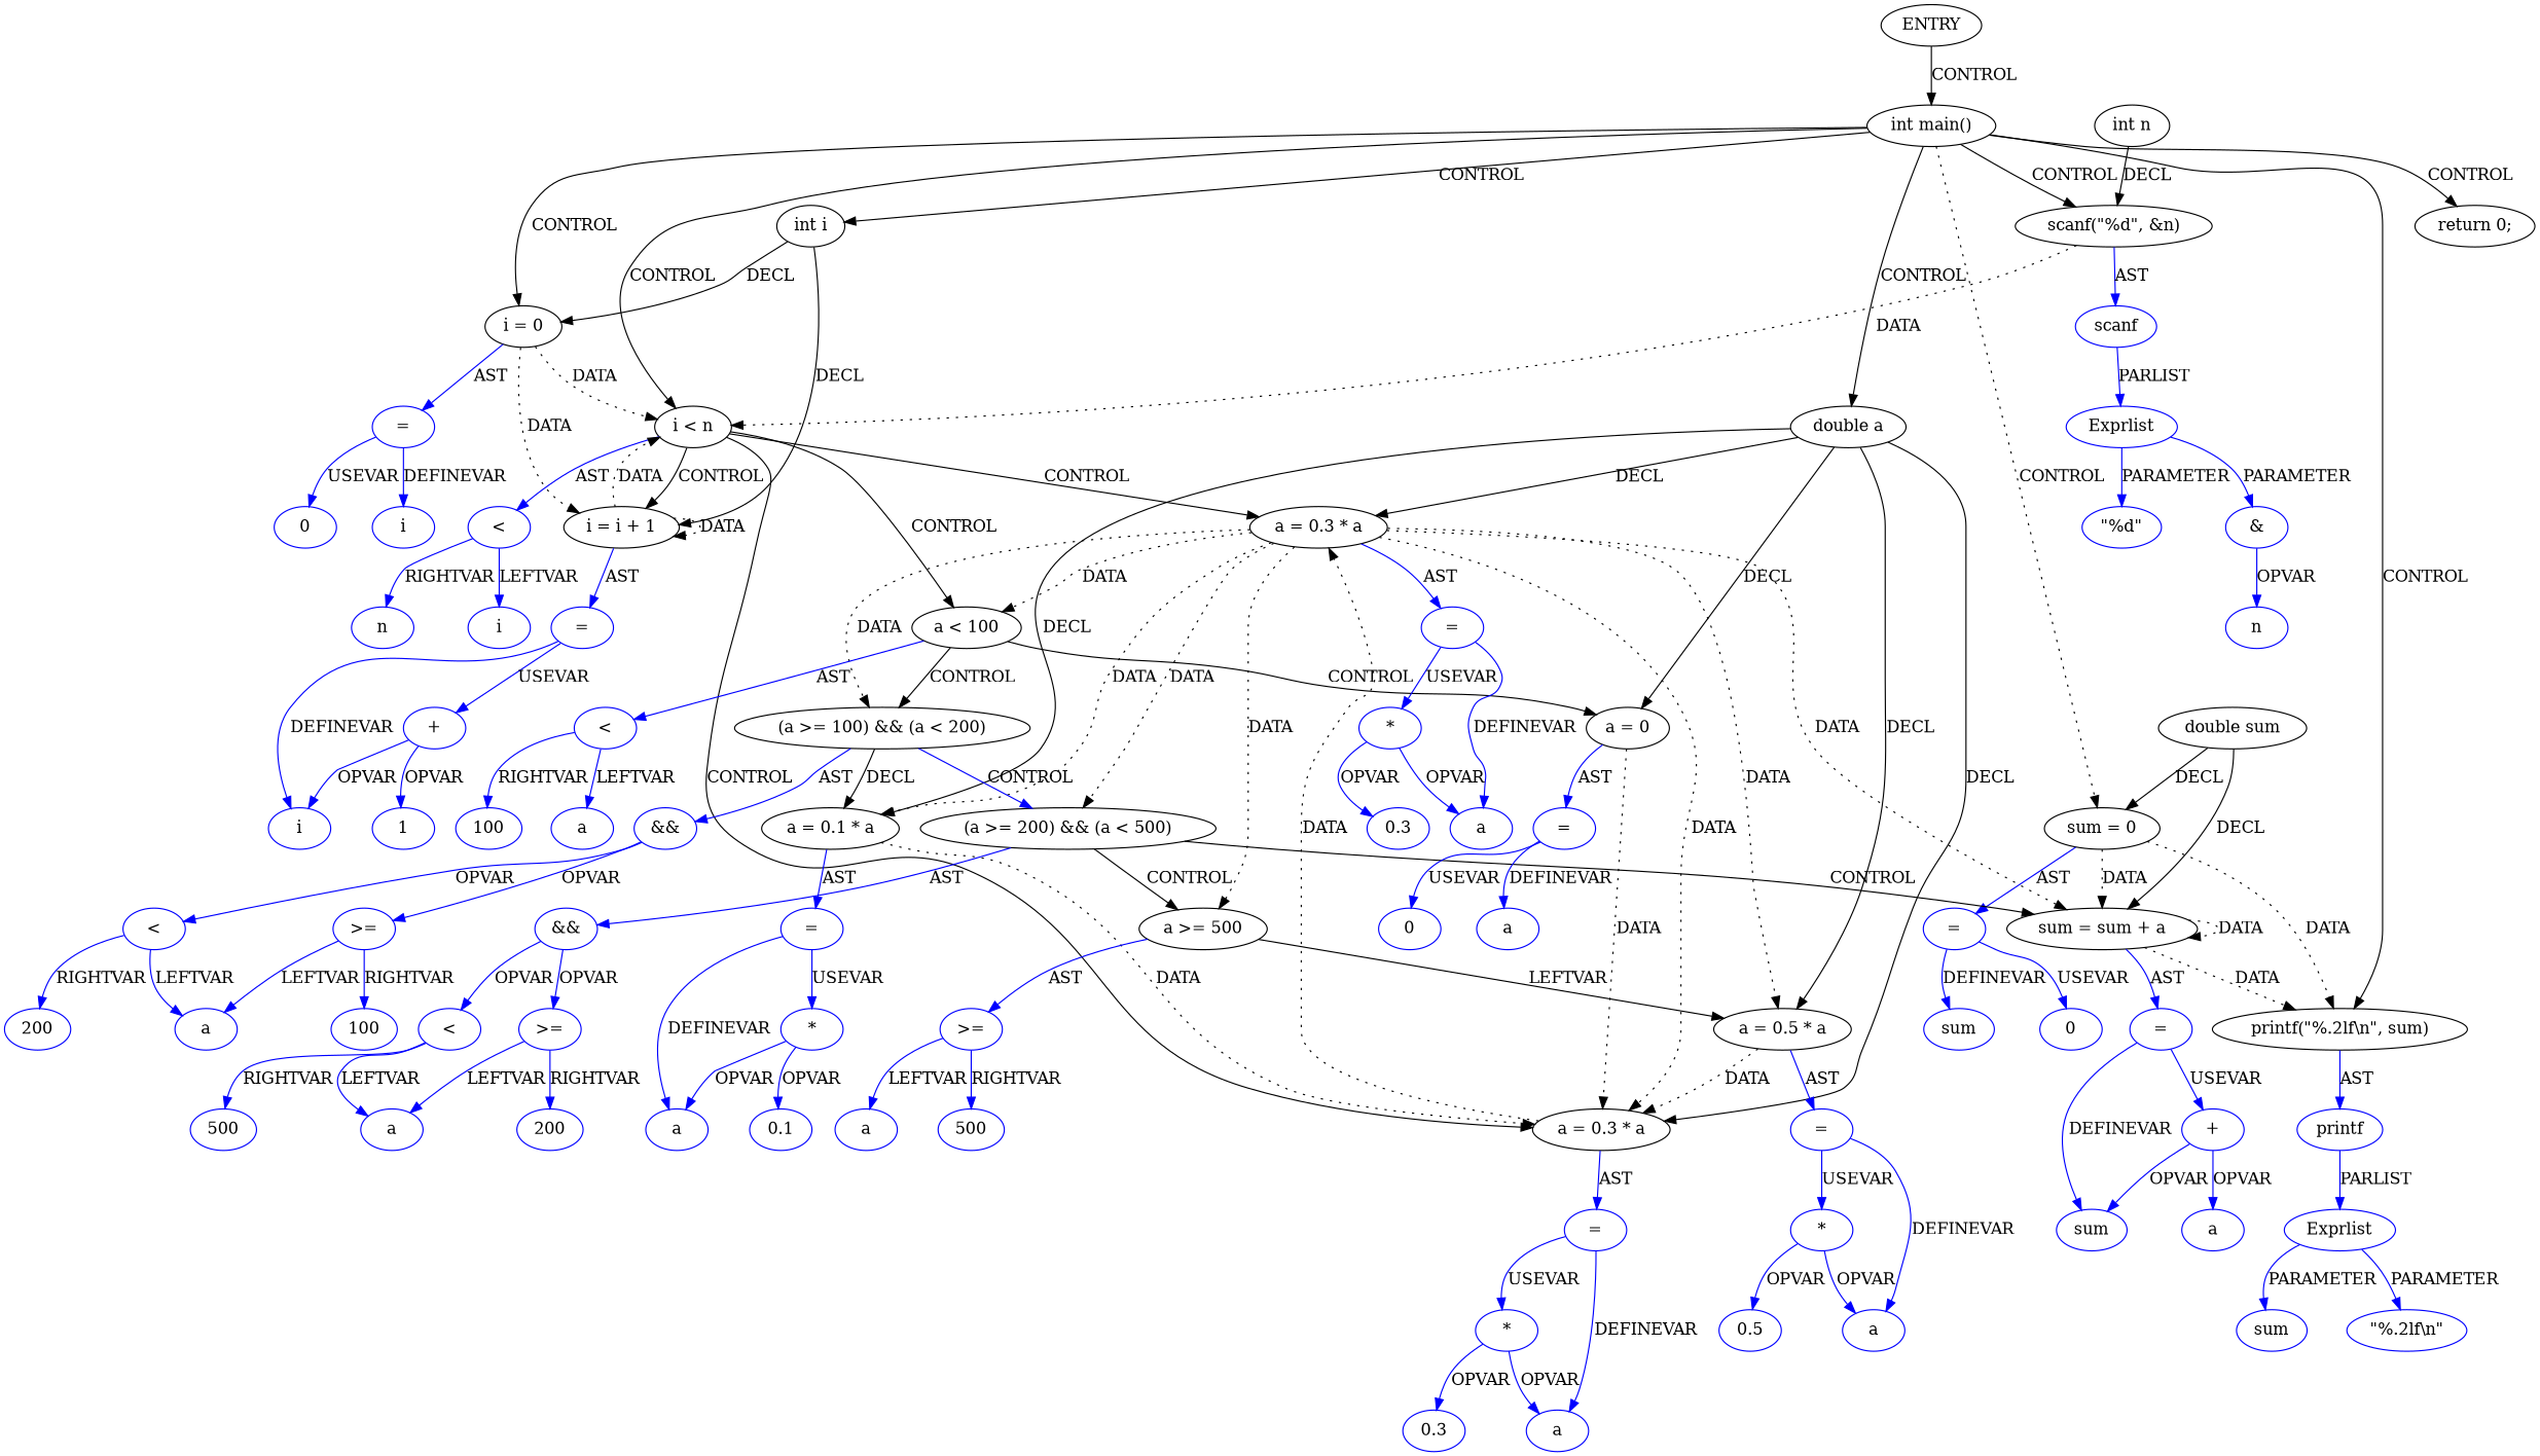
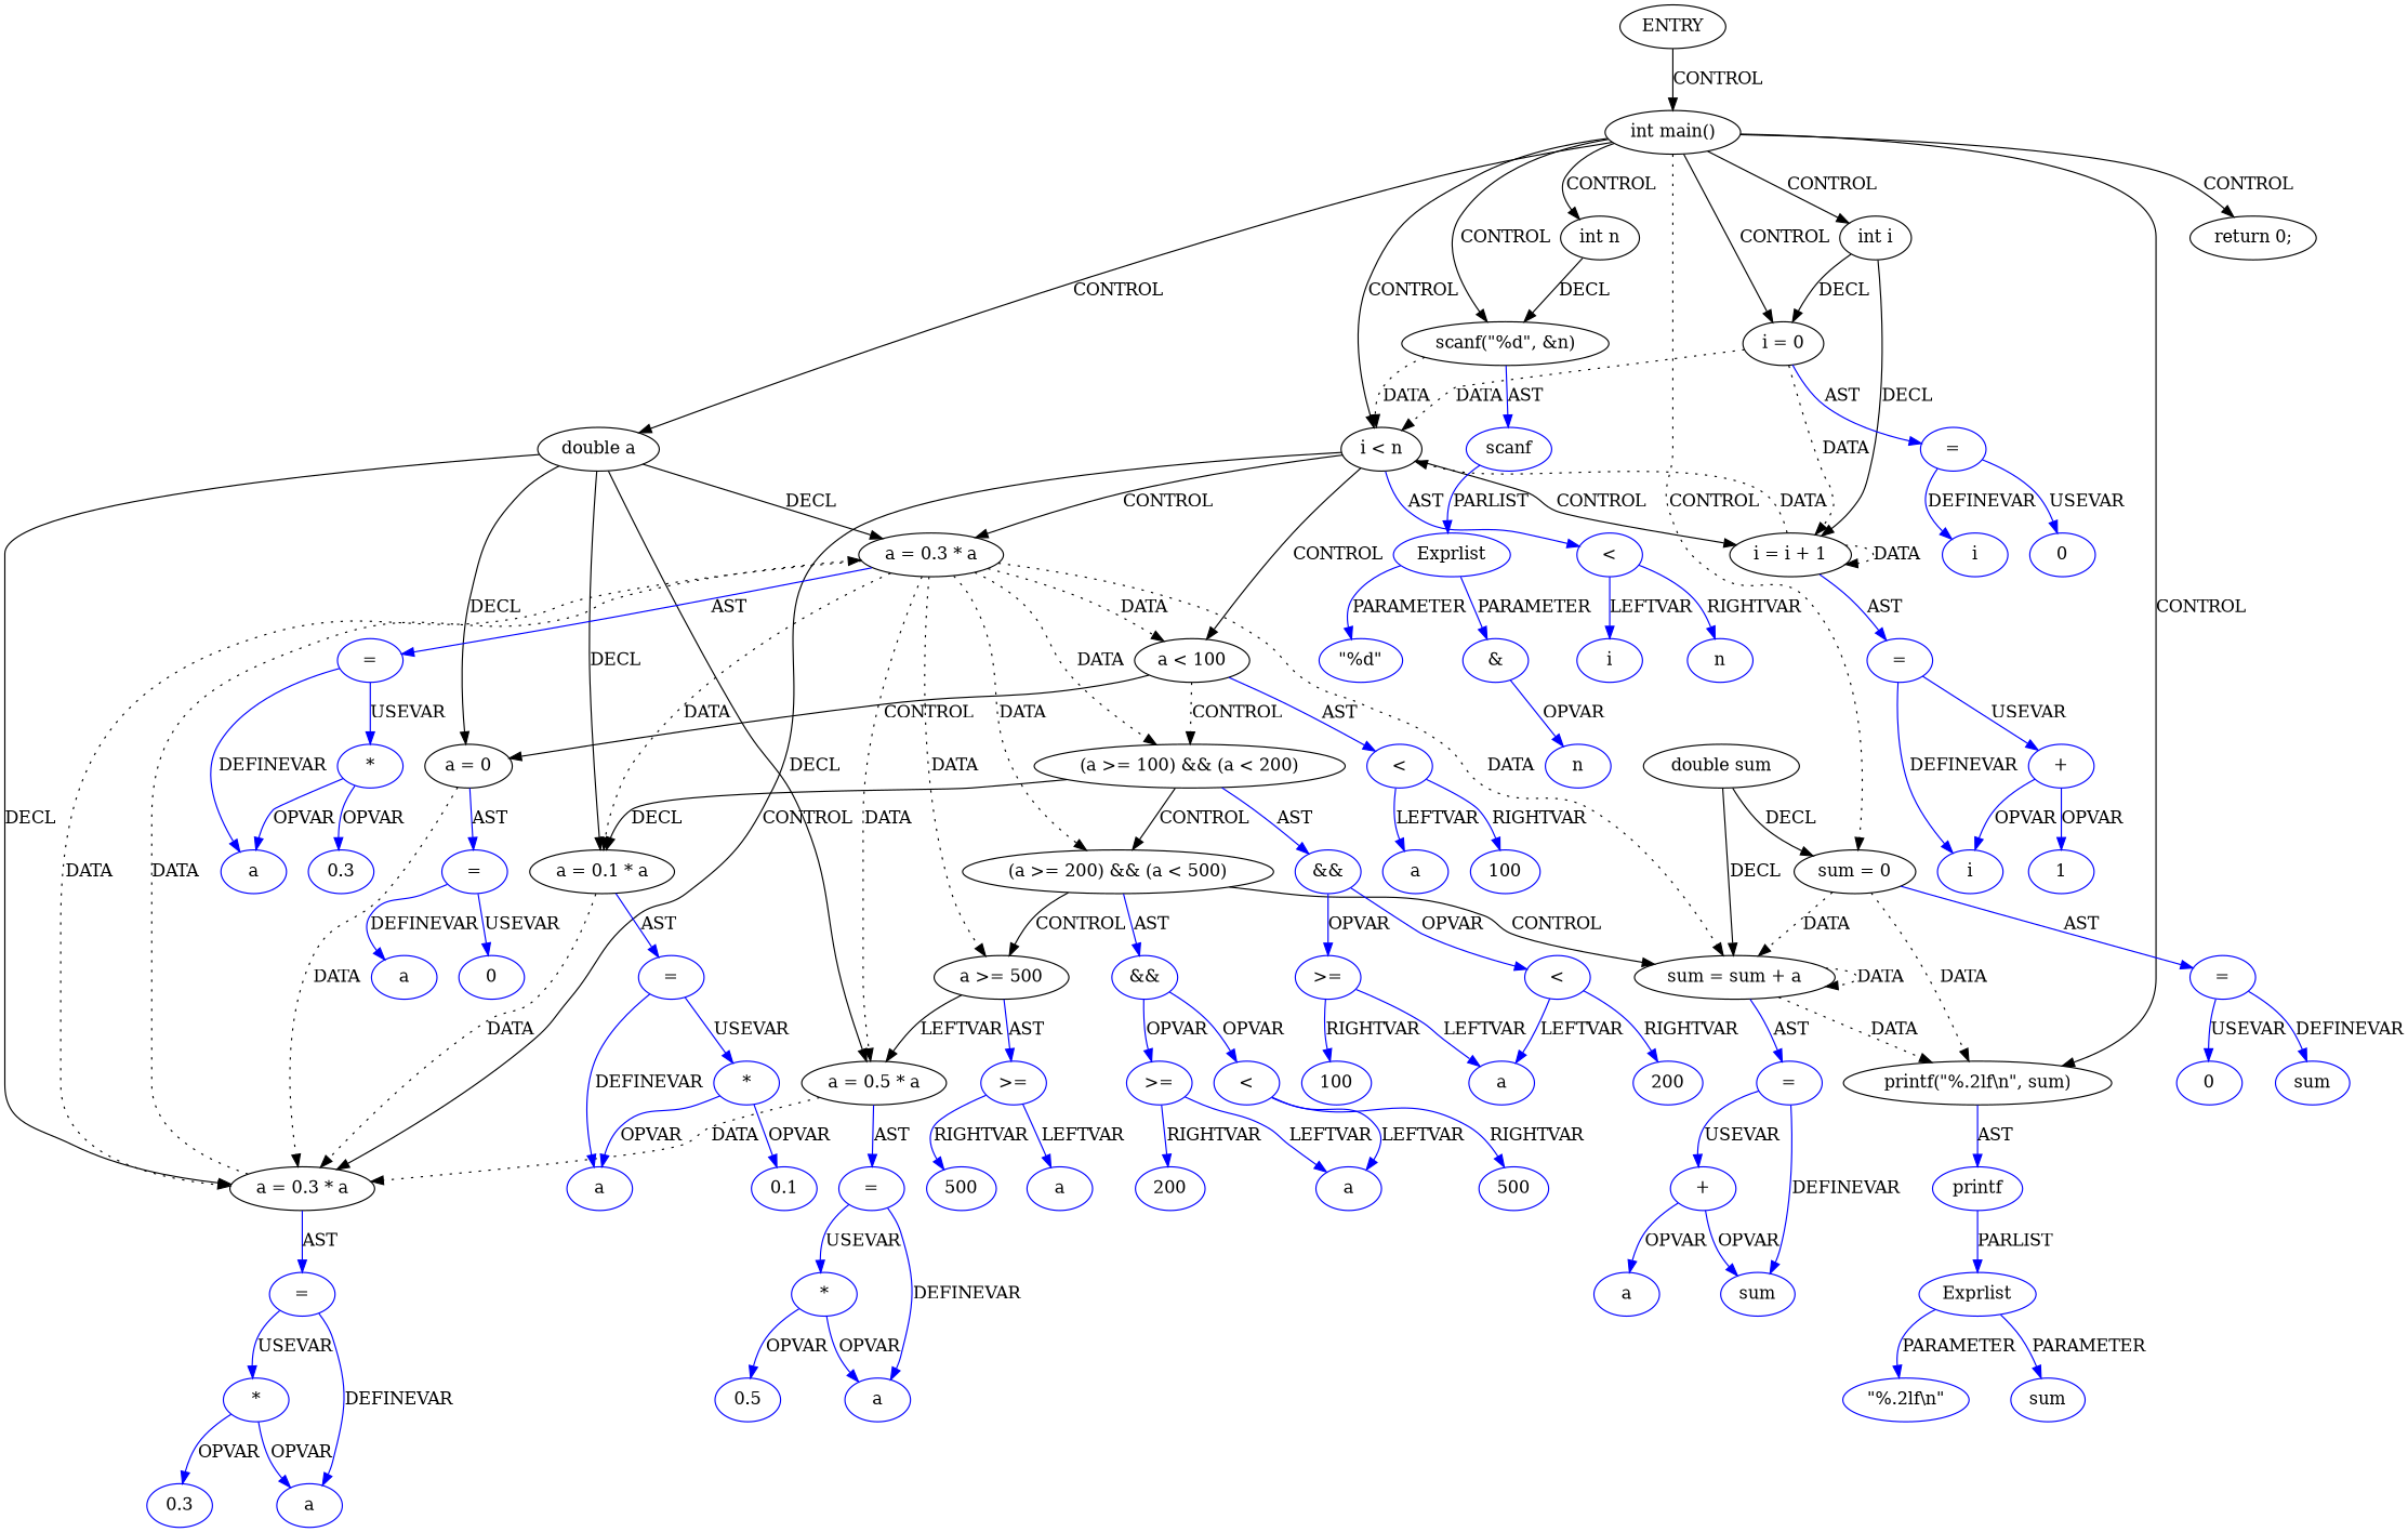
  digraph {
    node [coord=10 type=VAR color=blue]
    edge [color=blue]
    n1 [coord=-1 label=ENTRY type=ENTRY color=""]
    n2 [coord=3 label="int main()" type=CONTROL color=""]
    n3 [coord=4 label="int i" type=DECL varname=i vartype=int color=""]
    n4 [coord=5 label="int n" type=DECL varname=n vartype=int color=""]
    n5 [coord=6 label="double a" type=DECL varname=a vartype=double color=""]
    n6 [coord=8 label="sum = 0" type=ASSIGN color=""]
    n7 [coord=9 label="scanf(\"%d\", &n)" type=CALL color=""]
    n8 [label="i = 0" type=ASSIGN color=""]
    n9 [label="i < n" type=CONTROL color=""]
    n10 [coord=23 label="printf(\"%.2lf\\n\", sum)" type=CALL color=""]
    n11 [coord=24 label="return 0;" type=CONTROL color=""]
    n12 [label="i = i + 1" type=ASSIGN color=""]
    n13 [coord=11 label="a = 0.3 * a" type=ASSIGN color=""]
    n14 [coord=13 label="a = 0" type=ASSIGN color=""]
    n15 [coord=15 label="a = 0.1 * a" type=ASSIGN color=""]
    n16 [coord=19 label="a = 0.5 * a" type=ASSIGN color=""]
    n17 [coord=21 label="a = 0.3 * a" type=ASSIGN color=""]
    n18 [coord=7 label="double sum" type=DECL varname=sum vartype=double color=""]
    n19 [coord=17 label="sum = sum + a" type=ASSIGN color=""]
    n20 [coord=8 label="=" type=ASSIGNOP]
    n21 [coord=9 label=scanf type=FUNCNAME]
    n22 [label="=" type=ASSIGNOP]
    n23 [coord=12 label="a < 100" type=CONTROL color=""]
    n24 [label="<" type=OP]
    n25 [coord=23 label=printf type=FUNCNAME]
    n26 [label="=" type=ASSIGNOP]
    n27 [coord=11 label="=" type=ASSIGNOP]
    n28 [coord=14 label="(a >= 100) && (a < 200)" type=CONTROL color=""]
    n29 [coord=16 label="(a >= 200) && (a < 500)" type=CONTROL color=""]
    n30 [coord=18 label="a >= 500" type=CONTROL color=""]
    n31 [coord=13 label="=" type=ASSIGNOP]
    n32 [coord=15 label="=" type=ASSIGNOP]
    n33 [coord=19 label="=" type=ASSIGNOP]
    n34 [coord=21 label="=" type=ASSIGNOP]
    n35 [coord=17 label="=" type=ASSIGNOP]
    n36 [coord=8 label=sum]
    n37 [coord=8 label=0 type=CONST]
    n38 [coord=9 label=Exprlist type=EXPRS]
    n39 [coord=9 label="\"%d\"" type=CONST]
    n40 [coord=9 label="&" type=OP]
    n41 [coord=9 label=n]
    n42 [label=i]
    n43 [label=0 type=CONST]
    n44 [coord=12 label="<" type=OP]
    n45 [label=i]
    n46 [label=n]
    n47 [coord=11 label=a]
    n48 [coord=11 label="*" type=OP]
    n49 [coord=14 label="&&" type=OP]
    n50 [coord=16 label="&&" type=OP]
    n51 [coord=18 label=">=" type=OP]
    n52 [coord=11 label=0.3 type=CONST]
    n53 [coord=12 label=a]
    n54 [coord=12 label=100 type=CONST]
    n55 [coord=13 label=a]
    n56 [coord=13 label=0 type=CONST]
    n57 [coord=14 label=">=" type=OP]
    n58 [coord=14 label="<" type=OP]
    n59 [coord=15 label=a]
    n60 [coord=15 label="*" type=OP]
    n61 [coord=15 label=0.1 type=CONST]
    n62 [coord=16 label=">=" type=OP]
    n63 [coord=16 label="<" type=OP]
    n64 [coord=17 label=sum]
    n65 [coord=17 label="+" type=OP]
    n66 [coord=17 label=a]
    n67 [coord=18 label=a]
    n68 [coord=18 label=500 type=CONST]
    n69 [coord=19 label=a]
    n70 [coord=19 label="*" type=OP]
    n71 [coord=19 label=0.5 type=CONST]
    n72 [coord=16 label=a]
    n73 [coord=16 label=200 type=CONST]
    n74 [coord=16 label=500 type=CONST]
    n75 [coord=14 label=a]
    n76 [coord=14 label=100 type=CONST]
    n77 [coord=14 label=200 type=CONST]
    n78 [coord=21 label=a]
    n79 [coord=21 label="*" type=OP]
    n80 [coord=21 label=0.3 type=CONST]
    n81 [label=i]
    n82 [label="+" type=OP]
    n83 [label=1 type=CONST]
    n84 [coord=23 label=Exprlist type=EXPRS]
    n85 [coord=23 label="\"%.2lf\\n\"" type=CONST]
    n86 [coord=23 label=sum]
    n1 -> n2 [label=CONTROL color=""]
    n2 -> n3 [label=CONTROL color=""]
+   n2 -> n4 [label=CONTROL color=""]
    n2 -> n5 [label=CONTROL color=""]
    n2 -> n6 [label=CONTROL style=dotted color=""]
    n2 -> n7 [label=CONTROL color=""]
    n2 -> n8 [label=CONTROL color=""]
    n2 -> n9 [label=CONTROL color=""]
    n2 -> n10 [label=CONTROL color=""]
    n2 -> n11 [label=CONTROL color=""]
    n3 -> n8 [label=DECL color=""]
    n3 -> n12 [label=DECL color=""]
    n4 -> n7 [label=DECL color=""]
    n5 -> n13 [label=DECL color=""]
    n5 -> n14 [label=DECL color=""]
    n5 -> n15 [label=DECL color=""]
    n5 -> n16 [label=DECL color=""]
    n5 -> n17 [label=DECL color=""]
    n6 -> n10 [label=DATA style=dotted color=""]
    n6 -> n19 [label=DATA style=dotted color=""]
    n6 -> n20 [label=AST]
    n7 -> n9 [label=DATA style=dotted color=""]
    n7 -> n21 [label=AST]
    n8 -> n9 [label=DATA style=dotted color=""]
    n8 -> n12 [label=DATA style=dotted color=""]
    n8 -> n22 [label=AST]
    n9 -> n12 [label=CONTROL color=""]
    n9 -> n13 [label=CONTROL color=""]
    n9 -> n17 [label=CONTROL color=""]
    n9 -> n23 [label=CONTROL color=""]
    n9 -> n24 [label=AST]
    n10 -> n25 [label=AST]
    n12 -> n9 [label=DATA style=dotted color=""]
    n12 -> n12 [label=DATA style=dotted color=""]
    n12 -> n26 [label=AST]
    n13 -> n15 [label=DATA style=dotted color=""]
    n13 -> n16 [label=DATA style=dotted color=""]
    n13 -> n17 [label=DATA style=dotted color=""]
    n13 -> n19 [label=DATA style=dotted color=""]
    n13 -> n23 [label=DATA style=dotted color=""]
    n13 -> n27 [label=AST]
    n13 -> n28 [label=DATA style=dotted color=""]
    n13 -> n29 [label=DATA style=dotted color=""]
    n13 -> n30 [label=DATA style=dotted color=""]
    n14 -> n17 [label=DATA style=dotted color=""]
    n14 -> n31 [label=AST]
    n15 -> n17 [label=DATA style=dotted color=""]
    n15 -> n32 [label=AST]
    n16 -> n17 [label=DATA style=dotted color=""]
    n16 -> n33 [label=AST]
    n17 -> n13 [label=DATA style=dotted color=""]
    n17 -> n34 [label=AST]
    n18 -> n6 [label=DECL color=""]
    n18 -> n19 [label=DECL color=""]
    n19 -> n10 [label=DATA style=dotted color=""]
    n19 -> n19 [label=DATA style=dotted color=""]
    n19 -> n35 [label=AST]
    n20 -> n36 [label=DEFINEVAR]
    n20 -> n37 [label=USEVAR]
    n21 -> n38 [label=PARLIST]
    n22 -> n42 [label=DEFINEVAR]
    n22 -> n43 [label=USEVAR]
    n23 -> n14 [label=CONTROL color=""]
-   n23 -> n28 [label=CONTROL color=""]
+   n23 -> n28 [label=CONTROL style=dotted color=""]
    n23 -> n44 [label=AST]
    n24 -> n45 [label=LEFTVAR]
    n24 -> n46 [label=RIGHTVAR]
    n25 -> n84 [label=PARLIST]
    n26 -> n81 [label=DEFINEVAR]
    n26 -> n82 [label=USEVAR]
    n27 -> n47 [label=DEFINEVAR]
    n27 -> n48 [label=USEVAR]
    n28 -> n15 [label=DECL color=""]
-   n28 -> n29 [label=CONTROL]
+   n28 -> n29 [label=CONTROL color=""]
    n28 -> n49 [label=AST]
    n29 -> n19 [label=CONTROL color=""]
    n29 -> n30 [label=CONTROL color=""]
    n29 -> n50 [label=AST]
    n30 -> n16 [label=LEFTVAR color=""]
    n30 -> n51 [label=AST]
    n31 -> n55 [label=DEFINEVAR]
    n31 -> n56 [label=USEVAR]
    n32 -> n59 [label=DEFINEVAR]
    n32 -> n60 [label=USEVAR]
    n33 -> n69 [label=DEFINEVAR]
    n33 -> n70 [label=USEVAR]
    n34 -> n78 [label=DEFINEVAR]
    n34 -> n79 [label=USEVAR]
    n35 -> n64 [label=DEFINEVAR]
    n35 -> n65 [label=USEVAR]
    n38 -> n39 [label=PARAMETER]
    n38 -> n40 [label=PARAMETER]
    n40 -> n41 [label=OPVAR]
    n44 -> n53 [label=LEFTVAR]
    n44 -> n54 [label=RIGHTVAR]
    n48 -> n47 [label=OPVAR]
    n48 -> n52 [label=OPVAR]
    n49 -> n57 [label=OPVAR]
    n49 -> n58 [label=OPVAR]
    n50 -> n62 [label=OPVAR]
    n50 -> n63 [label=OPVAR]
    n51 -> n67 [label=LEFTVAR]
    n51 -> n68 [label=RIGHTVAR]
    n57 -> n75 [label=LEFTVAR]
    n57 -> n76 [label=RIGHTVAR]
    n58 -> n75 [label=LEFTVAR]
    n58 -> n77 [label=RIGHTVAR]
    n60 -> n59 [label=OPVAR]
    n60 -> n61 [label=OPVAR]
    n62 -> n72 [label=LEFTVAR]
    n62 -> n73 [label=RIGHTVAR]
    n63 -> n72 [label=LEFTVAR]
    n63 -> n74 [label=RIGHTVAR]
    n65 -> n64 [label=OPVAR]
    n65 -> n66 [label=OPVAR]
    n70 -> n69 [label=OPVAR]
    n70 -> n71 [label=OPVAR]
    n79 -> n78 [label=OPVAR]
    n79 -> n80 [label=OPVAR]
    n82 -> n81 [label=OPVAR]
    n82 -> n83 [label=OPVAR]
    n84 -> n85 [label=PARAMETER]
    n84 -> n86 [label=PARAMETER]
  }
